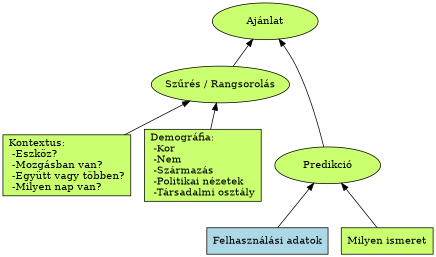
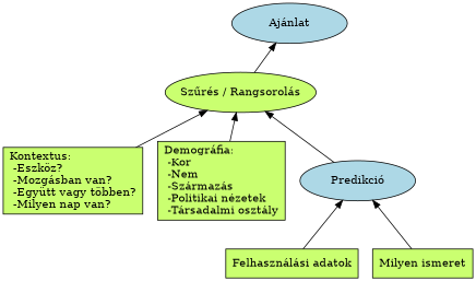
  digraph {
    rankdir=BT
    node [fillcolor=darkolivegreen1 style=filled shape=rectangle]
-   n1 [height=.7 label="Predikció" width=2 shape=""]
+   n1 [fillcolor=lightblue height=.7 label="Predikció" width=2 shape=""]
    n2 [height=.7 label="Szűrés / Rangsorolás" width=2 shape=""]
-   n3 [height=.7 label="Ajánlat" width=2 shape=""]
-   n4 [fillcolor=lightblue label="Felhasználási adatok"]
+   n3 [fillcolor=lightblue height=.7 label="Ajánlat" width=2 shape=""]
+   n4 [label="Felhasználási adatok"]
    n5 [label="Milyen ismeret"]
    n6 [label="Kontextus:\l -Eszköz?\l -Mozgásban van?\l -Együtt vagy többen?\l -Milyen nap van?\l"]
    n7 [label="Demográfia:\l -Kor\l -Nem\l -Származás\l -Politikai nézetek\l -Társadalmi osztály"]
-   n1 -> n3
+   n1 -> n2
    n2 -> n3
    n4 -> n1
    n5 -> n1
    n6 -> n2
    n7 -> n2
  }
